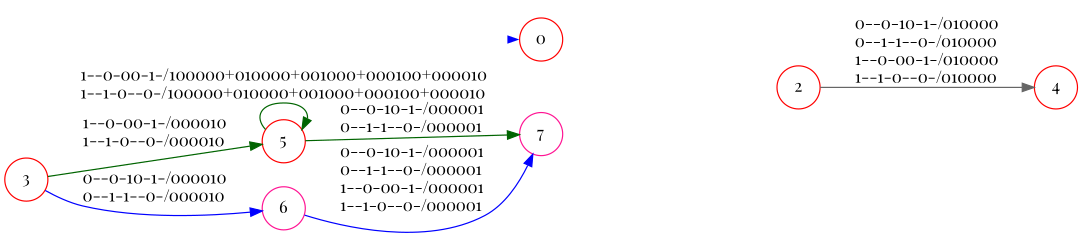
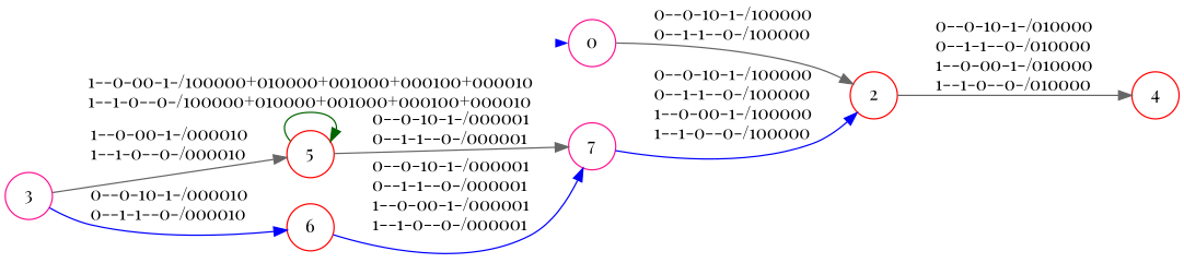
  digraph {
    fontname="Playfair Display"
    nodesep=0.2
    rankdir=LR
    ranksep=0.8
    node [fontname="Playfair Display" shape=circle color=deeppink]
    edge [color=blue fontname="Playfair Display"]
    init [shape=point style=invis color=""]
-   n2 [color=red label=0]
+   n2 [label=0]
    n3 [color=red label=2]
    n4 [color=red label=4]
-   n5 [color=red label=3]
+   n5 [label=3]
    n6 [color=red label=5]
-   n7 [label=6]
+   n7 [color=red label=6]
    n8 [label=7]
    init -> n2 [penwidth=0]
+   n2 -> n3 [color=gray40 label="0--0-10-1-/100000\l0--1-1--0-/100000\l"]
    n3 -> n4 [color=gray40 label="0--0-10-1-/010000\l0--1-1--0-/010000\l1--0-00-1-/010000\l1--1-0--0-/010000\l"]
-   n5 -> n6 [color=darkgreen label="1--0-00-1-/000010\l1--1-0--0-/000010\l"]
+   n5 -> n6 [color=gray40 label="1--0-00-1-/000010\l1--1-0--0-/000010\l"]
    n5 -> n7 [label="0--0-10-1-/000010\l0--1-1--0-/000010\l"]
    n6 -> n6 [color=darkgreen label="1--0-00-1-/100000+010000+001000+000100+000010\l1--1-0--0-/100000+010000+001000+000100+000010\l"]
-   n6 -> n8 [color=darkgreen label="0--0-10-1-/000001\l0--1-1--0-/000001\l"]
+   n6 -> n8 [color=gray40 label="0--0-10-1-/000001\l0--1-1--0-/000001\l"]
    n7 -> n8 [label="0--0-10-1-/000001\l0--1-1--0-/000001\l1--0-00-1-/000001\l1--1-0--0-/000001\l"]
+   n8 -> n3 [label="0--0-10-1-/100000\l0--1-1--0-/100000\l1--0-00-1-/100000\l1--1-0--0-/100000\l"]
  }
